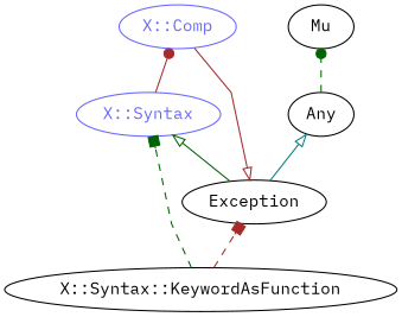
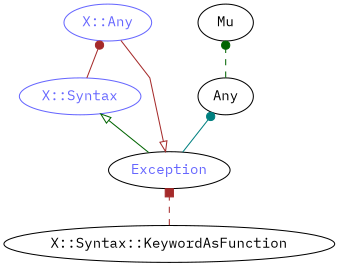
  digraph {
    fontname="IBM Plex Mono"
    rankdir=BT
    splines=polyline
    node [color="#000000" fontcolor="#000000" fontname="IBM Plex Mono"]
    edge [arrowhead=dot color=brown fontname="IBM Plex Mono" style=solid]
    "X::Syntax::KeywordAsFunction"
-   Exception
+   Exception [fontcolor="#6666FF"]
    "X::Syntax" [color="#6666FF" fontcolor="#6666FF"]
    Any
-   "X::Comp" [color="#6666FF" fontcolor="#6666FF"]
+   "X::Comp" [color="#6666FF" fontcolor="#6666FF" label="X::Any"]
    Mu
    "X::Syntax::KeywordAsFunction" -> Exception [arrowhead=box style=dashed]
-   "X::Syntax::KeywordAsFunction" -> "X::Syntax" [arrowhead=box color=darkgreen style=dashed]
    Exception -> "X::Syntax" [arrowhead=onormal color=darkgreen]
-   Exception -> Any [arrowhead=onormal color=teal]
+   Exception -> Any [color=teal]
    "X::Syntax" -> "X::Comp"
    Any -> Mu [color=darkgreen style=dashed]
    "X::Comp" -> Exception [arrowhead=onormal]
  }
